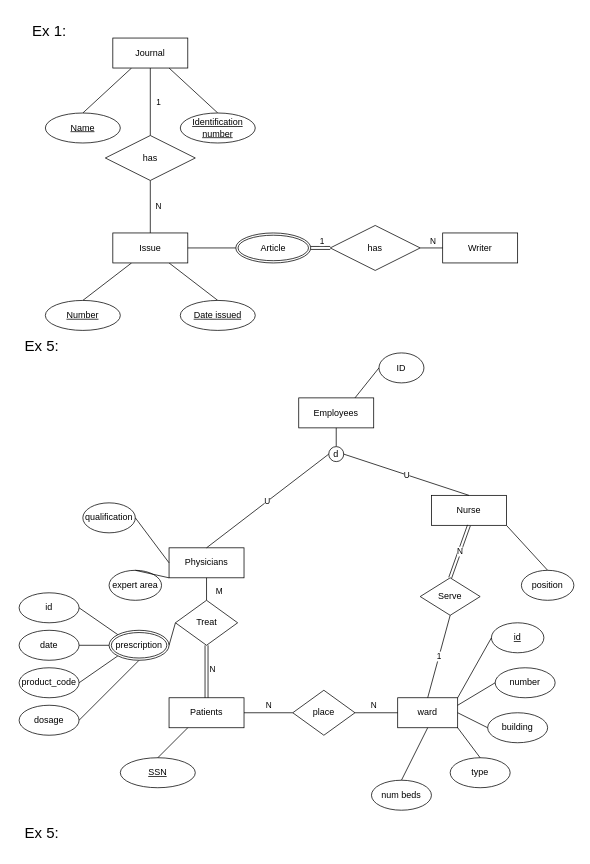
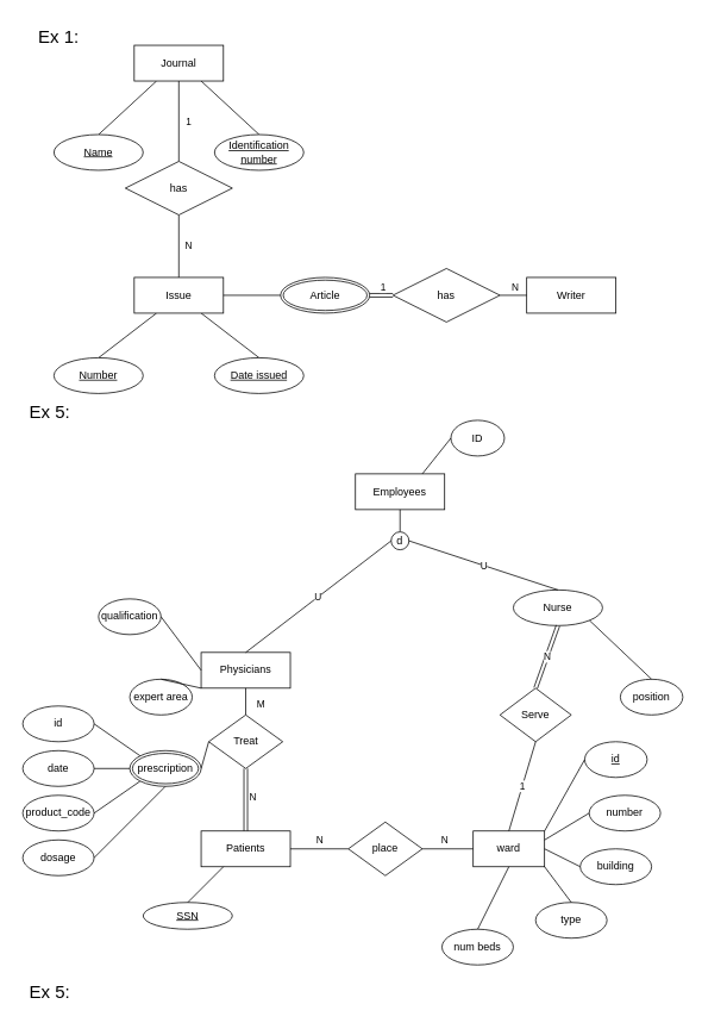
  <mxCell id="0" />
  <mxCell id="1" parent="0" />
  <mxCell id="2" value="&lt;font style=&quot;font-size: 20px;&quot;&gt;Ex 1:&lt;/font&gt;" style="text;html=1;align=center;verticalAlign=middle;resizable=0;points=[];autosize=1;strokeColor=none;fillColor=none;" parent="1" vertex="1"><mxGeometry x="30" y="20" width="70" height="40" as="geometry" /></mxCell>
  <mxCell id="3" value="" style="endArrow=none;html=1;rounded=0;entryX=0.25;entryY=1;entryDx=0;entryDy=0;exitX=0.5;exitY=0;exitDx=0;exitDy=0;" parent="1" source="11" target="12" edge="1"><mxGeometry width="50" height="50" relative="1" as="geometry"><mxPoint x="120" y="150" as="sourcePoint" /><mxPoint x="160" y="110" as="targetPoint" /></mxGeometry></mxCell>
  <mxCell id="4" value="" style="endArrow=none;html=1;rounded=0;exitX=0.5;exitY=0;exitDx=0;exitDy=0;entryX=0.75;entryY=1;entryDx=0;entryDy=0;" parent="1" source="13" target="12" edge="1"><mxGeometry width="50" height="50" relative="1" as="geometry"><mxPoint x="277.574" y="161.716" as="sourcePoint" /><mxPoint x="210" y="100" as="targetPoint" /></mxGeometry></mxCell>
  <mxCell id="5" value="" style="endArrow=none;html=1;rounded=0;entryX=0.5;entryY=0;entryDx=0;entryDy=0;exitX=0.5;exitY=1;exitDx=0;exitDy=0;" parent="1" source="12" target="14" edge="1"><mxGeometry width="50" height="50" relative="1" as="geometry"><mxPoint x="190" y="110" as="sourcePoint" /><mxPoint x="200" y="170" as="targetPoint" /></mxGeometry></mxCell>
  <mxCell id="6" value="1" style="edgeLabel;html=1;align=center;verticalAlign=middle;resizable=0;points=[];" parent="5" vertex="1" connectable="0"><mxGeometry relative="1" as="geometry"><mxPoint x="10" as="offset" /></mxGeometry></mxCell>
  <mxCell id="7" value="" style="endArrow=none;html=1;rounded=0;entryX=0.5;entryY=0;entryDx=0;entryDy=0;exitX=0.5;exitY=1;exitDx=0;exitDy=0;" parent="1" source="14" target="15" edge="1"><mxGeometry width="50" height="50" relative="1" as="geometry"><mxPoint x="200" y="250" as="sourcePoint" /><mxPoint x="200" y="300" as="targetPoint" /></mxGeometry></mxCell>
  <mxCell id="8" value="N" style="edgeLabel;html=1;align=center;verticalAlign=middle;resizable=0;points=[];" parent="7" vertex="1" connectable="0"><mxGeometry x="-0.05" y="2" relative="1" as="geometry"><mxPoint x="8" as="offset" /></mxGeometry></mxCell>
  <mxCell id="9" value="" style="endArrow=none;html=1;rounded=0;exitX=0.5;exitY=0;exitDx=0;exitDy=0;entryX=0.25;entryY=1;entryDx=0;entryDy=0;" parent="1" source="16" target="15" edge="1"><mxGeometry width="50" height="50" relative="1" as="geometry"><mxPoint x="122.426" y="421.716" as="sourcePoint" /><mxPoint x="170" y="360" as="targetPoint" /></mxGeometry></mxCell>
  <mxCell id="10" value="" style="endArrow=none;html=1;rounded=0;exitX=0.5;exitY=0;exitDx=0;exitDy=0;entryX=0.75;entryY=1;entryDx=0;entryDy=0;" parent="1" source="17" target="15" edge="1"><mxGeometry width="50" height="50" relative="1" as="geometry"><mxPoint x="267.574" y="421.716" as="sourcePoint" /><mxPoint x="230" y="360" as="targetPoint" /></mxGeometry></mxCell>
  <mxCell id="11" value="Name" style="ellipse;whiteSpace=wrap;html=1;align=center;fontStyle=4;" parent="1" vertex="1"><mxGeometry x="60" y="150" width="100" height="40" as="geometry" /></mxCell>
  <mxCell id="12" value="Journal" style="whiteSpace=wrap;html=1;align=center;" parent="1" vertex="1"><mxGeometry x="150" y="50" width="100" height="40" as="geometry" /></mxCell>
  <mxCell id="13" value="Identification number" style="ellipse;whiteSpace=wrap;html=1;align=center;fontStyle=4;" parent="1" vertex="1"><mxGeometry x="240" y="150" width="100" height="40" as="geometry" /></mxCell>
  <mxCell id="14" value="has" style="shape=rhombus;perimeter=rhombusPerimeter;whiteSpace=wrap;html=1;align=center;" parent="1" vertex="1"><mxGeometry x="140" y="180" width="120" height="60" as="geometry" /></mxCell>
  <mxCell id="15" value="Issue" style="whiteSpace=wrap;html=1;align=center;" parent="1" vertex="1"><mxGeometry x="150" y="310" width="100" height="40" as="geometry" /></mxCell>
  <mxCell id="16" value="Number" style="ellipse;whiteSpace=wrap;html=1;align=center;fontStyle=4;" parent="1" vertex="1"><mxGeometry x="60" y="400" width="100" height="40" as="geometry" /></mxCell>
  <mxCell id="17" value="Date issued" style="ellipse;whiteSpace=wrap;html=1;align=center;fontStyle=4;" parent="1" vertex="1"><mxGeometry x="240" y="400" width="100" height="40" as="geometry" /></mxCell>
  <mxCell id="18" value="Article" style="ellipse;shape=doubleEllipse;margin=3;whiteSpace=wrap;html=1;align=center;" parent="1" vertex="1"><mxGeometry x="314" y="310" width="100" height="40" as="geometry" /></mxCell>
  <mxCell id="19" value="" style="endArrow=none;html=1;rounded=0;exitX=1;exitY=0.5;exitDx=0;exitDy=0;entryX=0;entryY=0.5;entryDx=0;entryDy=0;" parent="1" source="15" target="18" edge="1"><mxGeometry width="50" height="50" relative="1" as="geometry"><mxPoint x="390" y="340" as="sourcePoint" /><mxPoint x="440" y="290" as="targetPoint" /></mxGeometry></mxCell>
  <mxCell id="20" value="has" style="shape=rhombus;perimeter=rhombusPerimeter;whiteSpace=wrap;html=1;align=center;" parent="1" vertex="1"><mxGeometry x="440" y="300" width="120" height="60" as="geometry" /></mxCell>
  <mxCell id="21" value="Writer" style="whiteSpace=wrap;html=1;align=center;" parent="1" vertex="1"><mxGeometry x="590" y="310" width="100" height="40" as="geometry" /></mxCell>
  <mxCell id="22" value="" style="endArrow=none;html=1;rounded=0;exitX=1;exitY=0.5;exitDx=0;exitDy=0;shape=link;entryX=0;entryY=0.5;entryDx=0;entryDy=0;" parent="1" source="18" target="20" edge="1"><mxGeometry relative="1" as="geometry"><mxPoint x="340" y="320" as="sourcePoint" /><mxPoint x="460" y="330" as="targetPoint" /></mxGeometry></mxCell>
  <mxCell id="23" value="1" style="edgeLabel;html=1;align=center;verticalAlign=middle;resizable=0;points=[];" parent="22" vertex="1" connectable="0"><mxGeometry x="0.248" y="2" relative="1" as="geometry"><mxPoint x="-2" y="-8" as="offset" /></mxGeometry></mxCell>
  <mxCell id="24" value="" style="endArrow=none;html=1;rounded=0;exitX=1;exitY=0.5;exitDx=0;exitDy=0;entryX=0;entryY=0.5;entryDx=0;entryDy=0;" parent="1" source="20" target="21" edge="1"><mxGeometry relative="1" as="geometry"><mxPoint x="340" y="320" as="sourcePoint" /><mxPoint x="500" y="320" as="targetPoint" /></mxGeometry></mxCell>
  <mxCell id="25" value="N" style="edgeLabel;html=1;align=center;verticalAlign=middle;resizable=0;points=[];" parent="24" vertex="1" connectable="0"><mxGeometry x="-0.562" y="-1" relative="1" as="geometry"><mxPoint x="9" y="-11" as="offset" /></mxGeometry></mxCell>
  <mxCell id="26" value="&lt;font style=&quot;font-size: 20px;&quot;&gt;Ex 5:&lt;/font&gt;" style="text;html=1;align=center;verticalAlign=middle;resizable=0;points=[];autosize=1;strokeColor=none;fillColor=none;" vertex="1" parent="1"><mxGeometry x="20" y="440" width="70" height="40" as="geometry" /></mxCell>
  <mxCell id="27" value="Employees" style="whiteSpace=wrap;html=1;align=center;" vertex="1" parent="1"><mxGeometry x="398" y="530" width="100" height="40" as="geometry" /></mxCell>
  <mxCell id="28" value="Physicians" style="whiteSpace=wrap;html=1;align=center;" vertex="1" parent="1"><mxGeometry x="225" y="730" width="100" height="40" as="geometry" /></mxCell>
- <mxCell id="29" value="Nurse" style="whiteSpace=wrap;html=1;align=center;" vertex="1" parent="1"><mxGeometry x="575" y="660" width="100" height="40" as="geometry" /></mxCell>
+ <mxCell id="29" value="Nurse" style="ellipse;whiteSpace=wrap;html=1;align=center;" vertex="1" parent="1"><mxGeometry x="575" y="660" width="100" height="40" as="geometry" /></mxCell>
  <mxCell id="30" value="" style="endArrow=none;html=1;rounded=0;exitX=0.5;exitY=1;exitDx=0;exitDy=0;entryX=0.5;entryY=0;entryDx=0;entryDy=0;" edge="1" parent="1" source="27" target="31"><mxGeometry relative="1" as="geometry"><mxPoint x="395" y="720" as="sourcePoint" /><mxPoint x="448" y="590" as="targetPoint" /></mxGeometry></mxCell>
  <mxCell id="31" value="d" style="ellipse;whiteSpace=wrap;html=1;aspect=fixed;" vertex="1" parent="1"><mxGeometry x="438" y="595" width="20" height="20" as="geometry" /></mxCell>
  <mxCell id="32" value="U" style="endArrow=none;html=1;rounded=0;exitX=0;exitY=0.5;exitDx=0;exitDy=0;entryX=0.5;entryY=0;entryDx=0;entryDy=0;" edge="1" parent="1" source="31" target="28"><mxGeometry relative="1" as="geometry"><mxPoint x="395" y="730" as="sourcePoint" /><mxPoint x="555" y="730" as="targetPoint" /></mxGeometry></mxCell>
  <mxCell id="33" value="U" style="endArrow=none;html=1;rounded=0;exitX=1;exitY=0.5;exitDx=0;exitDy=0;entryX=0.5;entryY=0;entryDx=0;entryDy=0;" edge="1" parent="1" source="31" target="29"><mxGeometry relative="1" as="geometry"><mxPoint x="458" y="625" as="sourcePoint" /><mxPoint x="458" y="670" as="targetPoint" /></mxGeometry></mxCell>
  <mxCell id="34" value="ID" style="ellipse;whiteSpace=wrap;html=1;align=center;" vertex="1" parent="1"><mxGeometry x="505" y="470" width="60" height="40" as="geometry" /></mxCell>
  <mxCell id="35" value="" style="endArrow=none;html=1;rounded=0;exitX=0.75;exitY=0;exitDx=0;exitDy=0;entryX=0;entryY=0.5;entryDx=0;entryDy=0;" edge="1" parent="1" source="27" target="34"><mxGeometry relative="1" as="geometry"><mxPoint x="395" y="720" as="sourcePoint" /><mxPoint x="515" y="500" as="targetPoint" /></mxGeometry></mxCell>
  <mxCell id="36" value="qualification" style="ellipse;whiteSpace=wrap;html=1;align=center;" vertex="1" parent="1"><mxGeometry x="110" y="670" width="70" height="40" as="geometry" /></mxCell>
  <mxCell id="37" value="expert area" style="ellipse;whiteSpace=wrap;html=1;align=center;" vertex="1" parent="1"><mxGeometry x="145" y="760" width="70" height="40" as="geometry" /></mxCell>
  <mxCell id="38" value="" style="endArrow=none;html=1;rounded=0;exitX=0;exitY=0.5;exitDx=0;exitDy=0;entryX=1;entryY=0.5;entryDx=0;entryDy=0;" edge="1" parent="1" source="28" target="36"><mxGeometry relative="1" as="geometry"><mxPoint x="395" y="720" as="sourcePoint" /><mxPoint x="555" y="720" as="targetPoint" /></mxGeometry></mxCell>
  <mxCell id="39" value="" style="endArrow=none;html=1;rounded=0;exitX=0;exitY=1;exitDx=0;exitDy=0;entryX=0.5;entryY=0;entryDx=0;entryDy=0;" edge="1" parent="1" source="28" target="37"><mxGeometry relative="1" as="geometry"><mxPoint x="235" y="690" as="sourcePoint" /><mxPoint x="190" y="700" as="targetPoint" /></mxGeometry></mxCell>
  <mxCell id="40" value="position" style="ellipse;whiteSpace=wrap;html=1;align=center;" vertex="1" parent="1"><mxGeometry x="695" y="760" width="70" height="40" as="geometry" /></mxCell>
  <mxCell id="41" value="" style="endArrow=none;html=1;rounded=0;exitX=1;exitY=1;exitDx=0;exitDy=0;entryX=0.5;entryY=0;entryDx=0;entryDy=0;" edge="1" parent="1" source="29" target="40"><mxGeometry relative="1" as="geometry"><mxPoint x="685" y="690" as="sourcePoint" /><mxPoint x="755" y="700" as="targetPoint" /></mxGeometry></mxCell>
  <mxCell id="42" value="Treat" style="shape=rhombus;perimeter=rhombusPerimeter;whiteSpace=wrap;html=1;align=center;" vertex="1" parent="1"><mxGeometry x="233.5" y="800" width="83" height="60" as="geometry" /></mxCell>
  <mxCell id="43" value="M" style="endArrow=none;html=1;rounded=0;exitX=0.5;exitY=1;exitDx=0;exitDy=0;entryX=0.5;entryY=0;entryDx=0;entryDy=0;" edge="1" parent="1" source="28" target="42"><mxGeometry x="0.197" y="17" relative="1" as="geometry"><mxPoint x="395" y="720" as="sourcePoint" /><mxPoint x="555" y="720" as="targetPoint" /><mxPoint as="offset" /></mxGeometry></mxCell>
  <mxCell id="44" value="Patients" style="whiteSpace=wrap;html=1;align=center;" vertex="1" parent="1"><mxGeometry x="225" y="930" width="100" height="40" as="geometry" /></mxCell>
  <mxCell id="45" value="N" style="shape=link;html=1;rounded=0;exitX=0.5;exitY=1;exitDx=0;exitDy=0;entryX=0.5;entryY=0;entryDx=0;entryDy=0;" edge="1" parent="1" source="42" target="44"><mxGeometry x="-0.095" y="8" relative="1" as="geometry"><mxPoint x="395" y="790" as="sourcePoint" /><mxPoint x="555" y="790" as="targetPoint" /><mxPoint as="offset" /></mxGeometry></mxCell>
  <mxCell id="46" value="" style="endArrow=none;html=1;rounded=0;exitX=0;exitY=0.5;exitDx=0;exitDy=0;entryX=1;entryY=0.5;entryDx=0;entryDy=0;" edge="1" parent="1" source="42" target="59"><mxGeometry relative="1" as="geometry"><mxPoint x="395" y="790" as="sourcePoint" /><mxPoint x="220" y="850" as="targetPoint" /></mxGeometry></mxCell>
  <mxCell id="47" value="id" style="ellipse;whiteSpace=wrap;html=1;align=center;" vertex="1" parent="1"><mxGeometry x="25" y="790" width="80" height="40" as="geometry" /></mxCell>
  <mxCell id="48" value="date" style="ellipse;whiteSpace=wrap;html=1;align=center;" vertex="1" parent="1"><mxGeometry x="25" y="840" width="80" height="40" as="geometry" /></mxCell>
  <mxCell id="49" value="product_code" style="ellipse;whiteSpace=wrap;html=1;align=center;" vertex="1" parent="1"><mxGeometry x="25" y="890" width="80" height="40" as="geometry" /></mxCell>
  <mxCell id="50" value="dosage" style="ellipse;whiteSpace=wrap;html=1;align=center;" vertex="1" parent="1"><mxGeometry x="25" y="940" width="80" height="40" as="geometry" /></mxCell>
  <mxCell id="51" value="" style="endArrow=none;html=1;rounded=0;exitX=0;exitY=0;exitDx=0;exitDy=0;entryX=1;entryY=0.5;entryDx=0;entryDy=0;" edge="1" parent="1" source="59" target="47"><mxGeometry relative="1" as="geometry"><mxPoint x="140" y="850" as="sourcePoint" /><mxPoint x="520" y="750" as="targetPoint" /></mxGeometry></mxCell>
  <mxCell id="52" value="" style="endArrow=none;html=1;rounded=0;exitX=0;exitY=0.5;exitDx=0;exitDy=0;entryX=1;entryY=0.5;entryDx=0;entryDy=0;" edge="1" parent="1" source="59" target="48"><mxGeometry relative="1" as="geometry"><mxPoint x="151.716" y="864.142" as="sourcePoint" /><mxPoint x="115" y="820" as="targetPoint" /></mxGeometry></mxCell>
  <mxCell id="53" value="" style="endArrow=none;html=1;rounded=0;exitX=0;exitY=1;exitDx=0;exitDy=0;entryX=1;entryY=0.5;entryDx=0;entryDy=0;" edge="1" parent="1" source="59" target="49"><mxGeometry relative="1" as="geometry"><mxPoint x="180" y="870" as="sourcePoint" /><mxPoint x="115" y="870" as="targetPoint" /></mxGeometry></mxCell>
  <mxCell id="54" value="" style="endArrow=none;html=1;rounded=0;exitX=0.5;exitY=1;exitDx=0;exitDy=0;entryX=1;entryY=0.5;entryDx=0;entryDy=0;" edge="1" parent="1" source="59" target="50"><mxGeometry relative="1" as="geometry"><mxPoint x="208.284" y="864.142" as="sourcePoint" /><mxPoint x="115" y="920" as="targetPoint" /></mxGeometry></mxCell>
  <mxCell id="55" value="place" style="shape=rhombus;perimeter=rhombusPerimeter;whiteSpace=wrap;html=1;align=center;" vertex="1" parent="1"><mxGeometry x="390" y="920" width="83" height="60" as="geometry" /></mxCell>
  <mxCell id="56" value="N" style="endArrow=none;html=1;rounded=0;exitX=1;exitY=0.5;exitDx=0;exitDy=0;entryX=0;entryY=0.5;entryDx=0;entryDy=0;" edge="1" parent="1" source="44" target="55"><mxGeometry y="10" relative="1" as="geometry"><mxPoint x="230" y="860" as="sourcePoint" /><mxPoint x="115" y="1020" as="targetPoint" /><mxPoint as="offset" /></mxGeometry></mxCell>
- <mxCell id="57" value="SSN" style="ellipse;whiteSpace=wrap;html=1;align=center;fontStyle=4;" vertex="1" parent="1"><mxGeometry x="160" y="1010" width="100" height="40" as="geometry" /></mxCell>
+ <mxCell id="57" value="SSN" style="ellipse;whiteSpace=wrap;html=1;align=center;fontStyle=4;" vertex="1" parent="1"><mxGeometry x="160" y="1010" width="100" height="30" as="geometry" /></mxCell>
  <mxCell id="58" value="" style="endArrow=none;html=1;rounded=0;exitX=0.25;exitY=1;exitDx=0;exitDy=0;entryX=0.5;entryY=0;entryDx=0;entryDy=0;" edge="1" parent="1" source="44" target="57"><mxGeometry relative="1" as="geometry"><mxPoint x="230" y="860" as="sourcePoint" /><mxPoint x="115" y="1020" as="targetPoint" /></mxGeometry></mxCell>
  <mxCell id="59" value="prescription" style="ellipse;shape=doubleEllipse;margin=3;whiteSpace=wrap;html=1;align=center;" vertex="1" parent="1"><mxGeometry x="145" y="840" width="80" height="40" as="geometry" /></mxCell>
  <mxCell id="60" value="ward" style="whiteSpace=wrap;html=1;align=center;" vertex="1" parent="1"><mxGeometry x="530" y="930" width="80" height="40" as="geometry" /></mxCell>
  <mxCell id="61" value="N" style="endArrow=none;html=1;rounded=0;exitX=1;exitY=0.5;exitDx=0;exitDy=0;entryX=0;entryY=0.5;entryDx=0;entryDy=0;" edge="1" parent="1" source="55" target="60"><mxGeometry x="-0.111" y="10" relative="1" as="geometry"><mxPoint x="335" y="960" as="sourcePoint" /><mxPoint x="385" y="960" as="targetPoint" /><mxPoint as="offset" /></mxGeometry></mxCell>
- <mxCell id="62" value="Serve" style="shape=rhombus;perimeter=rhombusPerimeter;whiteSpace=wrap;html=1;align=center;" vertex="1" parent="1"><mxGeometry x="560" y="770" width="80" height="50" as="geometry" /></mxCell>
+ <mxCell id="62" value="Serve" style="shape=rhombus;perimeter=rhombusPerimeter;whiteSpace=wrap;html=1;align=center;" vertex="1" parent="1"><mxGeometry x="560" y="770" width="80" height="60" as="geometry" /></mxCell>
  <mxCell id="63" value="N" style="endArrow=none;html=1;rounded=0;exitX=0.5;exitY=1;exitDx=0;exitDy=0;entryX=0.5;entryY=0;entryDx=0;entryDy=0;shape=link;" edge="1" parent="1" source="29" target="62"><mxGeometry relative="1" as="geometry"><mxPoint x="360" y="760" as="sourcePoint" /><mxPoint x="520" y="760" as="targetPoint" /></mxGeometry></mxCell>
  <mxCell id="64" value="1" style="endArrow=none;html=1;rounded=0;exitX=0.5;exitY=1;exitDx=0;exitDy=0;entryX=0.5;entryY=0;entryDx=0;entryDy=0;" edge="1" parent="1" source="62" target="60"><mxGeometry relative="1" as="geometry"><mxPoint x="635" y="710" as="sourcePoint" /><mxPoint x="610" y="780" as="targetPoint" /></mxGeometry></mxCell>
  <mxCell id="65" value="number" style="ellipse;whiteSpace=wrap;html=1;align=center;" vertex="1" parent="1"><mxGeometry x="660" y="890" width="80" height="40" as="geometry" /></mxCell>
  <mxCell id="66" value="building" style="ellipse;whiteSpace=wrap;html=1;align=center;" vertex="1" parent="1"><mxGeometry x="650" y="950" width="80" height="40" as="geometry" /></mxCell>
  <mxCell id="67" value="num beds" style="ellipse;whiteSpace=wrap;html=1;align=center;" vertex="1" parent="1"><mxGeometry x="495" y="1040" width="80" height="40" as="geometry" /></mxCell>
  <mxCell id="68" value="type" style="ellipse;whiteSpace=wrap;html=1;align=center;" vertex="1" parent="1"><mxGeometry x="600" y="1010" width="80" height="40" as="geometry" /></mxCell>
  <mxCell id="69" value="id" style="ellipse;whiteSpace=wrap;html=1;align=center;fontStyle=4;" vertex="1" parent="1"><mxGeometry x="655" y="830" width="70" height="40" as="geometry" /></mxCell>
  <mxCell id="70" value="" style="endArrow=none;html=1;rounded=0;exitX=0;exitY=0.5;exitDx=0;exitDy=0;entryX=1;entryY=0;entryDx=0;entryDy=0;" edge="1" parent="1" source="69" target="60"><mxGeometry relative="1" as="geometry"><mxPoint x="610" y="840" as="sourcePoint" /><mxPoint x="580" y="940" as="targetPoint" /></mxGeometry></mxCell>
  <mxCell id="71" value="" style="endArrow=none;html=1;rounded=0;exitX=0;exitY=0.5;exitDx=0;exitDy=0;entryX=1;entryY=0.25;entryDx=0;entryDy=0;" edge="1" parent="1" source="65" target="60"><mxGeometry relative="1" as="geometry"><mxPoint x="665" y="860" as="sourcePoint" /><mxPoint x="620" y="940" as="targetPoint" /></mxGeometry></mxCell>
  <mxCell id="72" value="" style="endArrow=none;html=1;rounded=0;exitX=0;exitY=0.5;exitDx=0;exitDy=0;entryX=1;entryY=0.5;entryDx=0;entryDy=0;" edge="1" parent="1" source="66" target="60"><mxGeometry relative="1" as="geometry"><mxPoint x="670" y="920" as="sourcePoint" /><mxPoint x="620" y="950" as="targetPoint" /></mxGeometry></mxCell>
  <mxCell id="73" value="" style="endArrow=none;html=1;rounded=0;exitX=0.5;exitY=0;exitDx=0;exitDy=0;entryX=1;entryY=1;entryDx=0;entryDy=0;" edge="1" parent="1" source="68" target="60"><mxGeometry relative="1" as="geometry"><mxPoint x="660" y="980" as="sourcePoint" /><mxPoint x="620" y="960" as="targetPoint" /></mxGeometry></mxCell>
  <mxCell id="74" value="" style="endArrow=none;html=1;rounded=0;exitX=0.5;exitY=0;exitDx=0;exitDy=0;entryX=0.5;entryY=1;entryDx=0;entryDy=0;" edge="1" parent="1" source="67" target="60"><mxGeometry relative="1" as="geometry"><mxPoint x="650" y="1020" as="sourcePoint" /><mxPoint x="620" y="980" as="targetPoint" /></mxGeometry></mxCell>
  <mxCell id="75" value="&lt;font style=&quot;font-size: 20px;&quot;&gt;Ex 5:&lt;/font&gt;" style="text;html=1;align=center;verticalAlign=middle;resizable=0;points=[];autosize=1;strokeColor=none;fillColor=none;" vertex="1" parent="1"><mxGeometry x="20" y="1090" width="70" height="40" as="geometry" /></mxCell>
